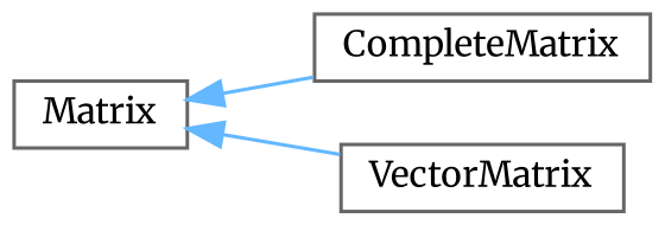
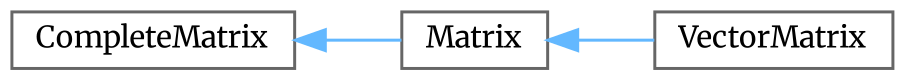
  digraph {
    fontname=Merriweather
    rankdir=LR
    node [color=grey40 fillcolor=white fontname=Merriweather fontsize=10 shape=box style=filled]
    edge [color=steelblue1 dir=back fontname=Merriweather fontsize=10 labelfontname=Helvetica labelfontsize=10 style=solid]
    n1 [height=0.2 label=Matrix width=0.4]
    n2 [height=0.2 label=CompleteMatrix width=0.4]
    n3 [height=0.2 label=VectorMatrix width=0.4]
-   n1 -> n2
+   n2 -> n1
    n1 -> n3
  }
